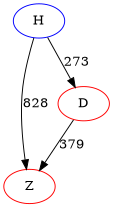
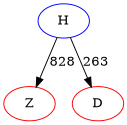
  digraph {
    rankdir=TB
    node [color=red]
    H [color=blue]
    Z
    D
    H -> Z [label=828]
-   H -> D [label=273]
-   D -> Z [label=379]
+   H -> D [label=263]
  }
